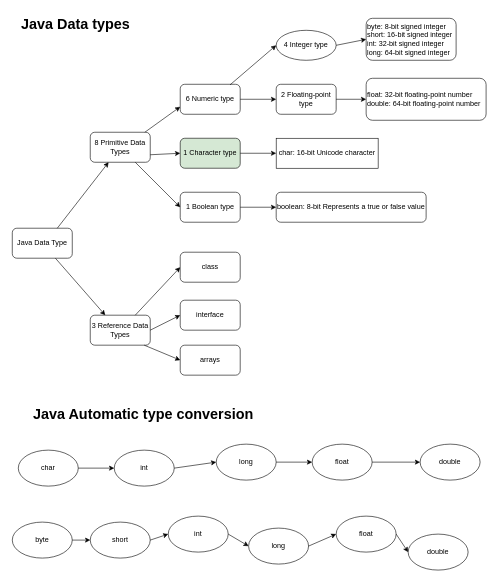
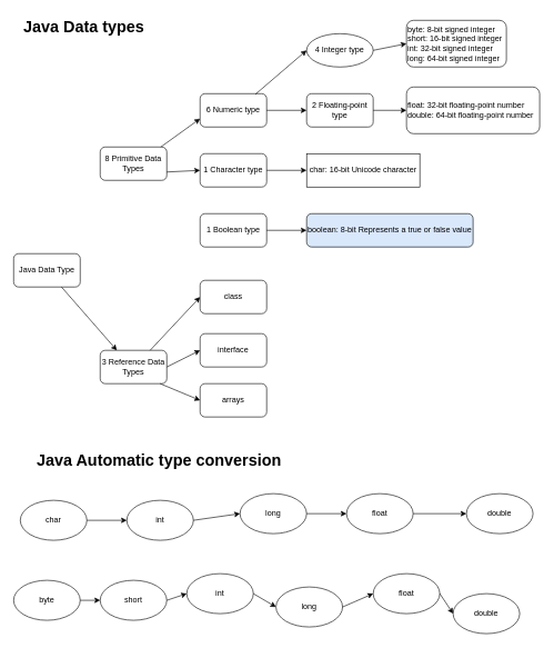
  <mxCell id="0" />
  <mxCell id="1" parent="0" />
  <mxCell id="2" value="8 Primitive Data Types" style="rounded=1;whiteSpace=wrap;html=1;" parent="1" vertex="1"><mxGeometry x="150" y="220" width="100" height="50" as="geometry" /></mxCell>
  <mxCell id="3" value="3 Reference Data Types" style="rounded=1;whiteSpace=wrap;html=1;" parent="1" vertex="1"><mxGeometry x="150" y="525" width="100" height="50" as="geometry" /></mxCell>
  <mxCell id="4" value="6 Numeric type" style="rounded=1;whiteSpace=wrap;html=1;" parent="1" vertex="1"><mxGeometry x="300" y="140" width="100" height="50" as="geometry" /></mxCell>
- <mxCell id="5" value="1 Character type" style="rounded=1;whiteSpace=wrap;html=1;fillColor=#d5e8d4;" parent="1" vertex="1"><mxGeometry x="300" y="230" width="100" height="50" as="geometry" /></mxCell>
+ <mxCell id="5" value="1 Character type" style="rounded=1;whiteSpace=wrap;html=1;" parent="1" vertex="1"><mxGeometry x="300" y="230" width="100" height="50" as="geometry" /></mxCell>
  <mxCell id="6" value="1 Boolean type" style="rounded=1;whiteSpace=wrap;html=1;" parent="1" vertex="1"><mxGeometry x="300" y="320" width="100" height="50" as="geometry" /></mxCell>
  <mxCell id="7" value="4 Integer type" style="ellipse;whiteSpace=wrap;html=1;" parent="1" vertex="1"><mxGeometry x="460" y="50" width="100" height="50" as="geometry" /></mxCell>
  <mxCell id="8" value="2 Floating-point type" style="rounded=1;whiteSpace=wrap;html=1;" parent="1" vertex="1"><mxGeometry x="460" y="140" width="100" height="50" as="geometry" /></mxCell>
  <mxCell id="9" value="&lt;div&gt;byte: 8-bit signed integer&lt;/div&gt;&lt;div&gt;short: 16-bit signed integer&lt;/div&gt;&lt;div&gt;int: 32-bit signed integer&lt;/div&gt;&lt;div&gt;long: 64-bit signed integer&lt;/div&gt;" style="rounded=1;whiteSpace=wrap;html=1;align=left;" parent="1" vertex="1"><mxGeometry x="610" y="30" width="150" height="70" as="geometry" /></mxCell>
  <mxCell id="10" value="&lt;div&gt;float: 32-bit floating-point number&lt;/div&gt;&lt;div&gt;double: 64-bit floating-point number&lt;/div&gt;" style="rounded=1;whiteSpace=wrap;html=1;align=left;" parent="1" vertex="1"><mxGeometry x="610" y="130" width="200" height="70" as="geometry" /></mxCell>
  <mxCell id="11" value="Java Data Type" style="rounded=1;whiteSpace=wrap;html=1;" parent="1" vertex="1"><mxGeometry x="20" y="380" width="100" height="50" as="geometry" /></mxCell>
- <mxCell id="12" value="" style="endArrow=classic;html=1;rounded=0;exitX=0.75;exitY=0;exitDx=0;exitDy=0;" parent="1" source="11" target="2" edge="1"><mxGeometry width="50" height="50" relative="1" as="geometry"><mxPoint x="390" y="540" as="sourcePoint" /><mxPoint x="440" y="490" as="targetPoint" /></mxGeometry></mxCell>
  <mxCell id="13" value="" style="endArrow=classic;html=1;rounded=0;entryX=0.25;entryY=0;entryDx=0;entryDy=0;" parent="1" source="11" target="3" edge="1"><mxGeometry width="50" height="50" relative="1" as="geometry"><mxPoint x="390" y="540" as="sourcePoint" /><mxPoint x="440" y="490" as="targetPoint" /></mxGeometry></mxCell>
  <mxCell id="14" value="" style="endArrow=classic;html=1;rounded=0;entryX=0;entryY=0.75;entryDx=0;entryDy=0;exitX=0.91;exitY=0;exitDx=0;exitDy=0;exitPerimeter=0;" parent="1" source="2" target="4" edge="1"><mxGeometry width="50" height="50" relative="1" as="geometry"><mxPoint x="550" y="470" as="sourcePoint" /><mxPoint x="600" y="420" as="targetPoint" /></mxGeometry></mxCell>
  <mxCell id="15" value="" style="endArrow=classic;html=1;rounded=0;entryX=0;entryY=0.5;entryDx=0;entryDy=0;exitX=1;exitY=0.75;exitDx=0;exitDy=0;" parent="1" source="2" target="5" edge="1"><mxGeometry width="50" height="50" relative="1" as="geometry"><mxPoint x="560" y="480" as="sourcePoint" /><mxPoint x="610" y="430" as="targetPoint" /></mxGeometry></mxCell>
- <mxCell id="16" value="" style="endArrow=classic;html=1;rounded=0;entryX=0;entryY=0.5;entryDx=0;entryDy=0;exitX=0.75;exitY=1;exitDx=0;exitDy=0;" parent="1" source="2" target="6" edge="1"><mxGeometry width="50" height="50" relative="1" as="geometry"><mxPoint x="570" y="490" as="sourcePoint" /><mxPoint x="620" y="440" as="targetPoint" /></mxGeometry></mxCell>
  <mxCell id="17" value="" style="endArrow=classic;html=1;rounded=0;entryX=0;entryY=0.5;entryDx=0;entryDy=0;exitX=0.83;exitY=0.02;exitDx=0;exitDy=0;exitPerimeter=0;" parent="1" source="4" target="7" edge="1"><mxGeometry width="50" height="50" relative="1" as="geometry"><mxPoint x="580" y="500" as="sourcePoint" /><mxPoint x="630" y="450" as="targetPoint" /></mxGeometry></mxCell>
  <mxCell id="18" value="" style="endArrow=classic;html=1;rounded=0;entryX=0;entryY=0.5;entryDx=0;entryDy=0;exitX=1;exitY=0.5;exitDx=0;exitDy=0;" parent="1" source="4" target="8" edge="1"><mxGeometry width="50" height="50" relative="1" as="geometry"><mxPoint x="590" y="510" as="sourcePoint" /><mxPoint x="640" y="460" as="targetPoint" /></mxGeometry></mxCell>
  <mxCell id="19" value="" style="endArrow=classic;html=1;rounded=0;entryX=0;entryY=0.5;entryDx=0;entryDy=0;exitX=1;exitY=0.5;exitDx=0;exitDy=0;" parent="1" source="7" target="9" edge="1"><mxGeometry width="50" height="50" relative="1" as="geometry"><mxPoint x="600" y="520" as="sourcePoint" /><mxPoint x="650" y="470" as="targetPoint" /></mxGeometry></mxCell>
  <mxCell id="20" value="" style="endArrow=classic;html=1;rounded=0;entryX=0;entryY=0.5;entryDx=0;entryDy=0;exitX=1;exitY=0.5;exitDx=0;exitDy=0;" parent="1" source="8" target="10" edge="1"><mxGeometry width="50" height="50" relative="1" as="geometry"><mxPoint x="610" y="530" as="sourcePoint" /><mxPoint x="660" y="480" as="targetPoint" /></mxGeometry></mxCell>
  <mxCell id="21" value="" style="endArrow=classic;html=1;rounded=0;exitX=1;exitY=0.5;exitDx=0;exitDy=0;" parent="1" source="5" target="22" edge="1"><mxGeometry width="50" height="50" relative="1" as="geometry"><mxPoint x="620" y="540" as="sourcePoint" /><mxPoint x="670" y="490" as="targetPoint" /></mxGeometry></mxCell>
  <mxCell id="22" value="char: 16-bit Unicode character" style="whiteSpace=wrap;html=1;align=center;rounded=0;" parent="1" vertex="1"><mxGeometry x="460" y="230" width="170" height="50" as="geometry" /></mxCell>
- <mxCell id="23" value="boolean: 8-bit Represents a true or false value" style="rounded=1;whiteSpace=wrap;html=1;" parent="1" vertex="1"><mxGeometry x="460" y="320" width="250" height="50" as="geometry" /></mxCell>
+ <mxCell id="23" value="boolean: 8-bit Represents a true or false value" style="rounded=1;whiteSpace=wrap;html=1;fillColor=#dae8fc;" parent="1" vertex="1"><mxGeometry x="460" y="320" width="250" height="50" as="geometry" /></mxCell>
  <mxCell id="24" value="" style="endArrow=classic;html=1;rounded=0;exitX=1;exitY=0.5;exitDx=0;exitDy=0;" parent="1" source="6" target="23" edge="1"><mxGeometry width="50" height="50" relative="1" as="geometry"><mxPoint x="630" y="550" as="sourcePoint" /><mxPoint x="680" y="500" as="targetPoint" /></mxGeometry></mxCell>
  <mxCell id="25" value="" style="endArrow=classic;html=1;rounded=0;entryX=0;entryY=0.5;entryDx=0;entryDy=0;exitX=0.75;exitY=0;exitDx=0;exitDy=0;" parent="1" source="3" target="28" edge="1"><mxGeometry width="50" height="50" relative="1" as="geometry"><mxPoint x="640" y="560" as="sourcePoint" /><mxPoint x="690" y="510" as="targetPoint" /></mxGeometry></mxCell>
  <mxCell id="26" value="" style="endArrow=classic;html=1;rounded=0;entryX=0;entryY=0.5;entryDx=0;entryDy=0;exitX=1;exitY=0.5;exitDx=0;exitDy=0;" parent="1" source="3" target="30" edge="1"><mxGeometry width="50" height="50" relative="1" as="geometry"><mxPoint x="650" y="570" as="sourcePoint" /><mxPoint x="700" y="520" as="targetPoint" /></mxGeometry></mxCell>
  <mxCell id="27" value="" style="endArrow=classic;html=1;rounded=0;entryX=0;entryY=0.5;entryDx=0;entryDy=0;exitX=0.9;exitY=1;exitDx=0;exitDy=0;exitPerimeter=0;" parent="1" source="3" target="29" edge="1"><mxGeometry width="50" height="50" relative="1" as="geometry"><mxPoint x="660" y="580" as="sourcePoint" /><mxPoint x="710" y="530" as="targetPoint" /></mxGeometry></mxCell>
  <mxCell id="28" value="class" style="rounded=1;whiteSpace=wrap;html=1;" parent="1" vertex="1"><mxGeometry x="300" y="420" width="100" height="50" as="geometry" /></mxCell>
  <mxCell id="29" value="arrays" style="rounded=1;whiteSpace=wrap;html=1;" parent="1" vertex="1"><mxGeometry x="300" y="575" width="100" height="50" as="geometry" /></mxCell>
  <mxCell id="30" value="interface" style="rounded=1;whiteSpace=wrap;html=1;" parent="1" vertex="1"><mxGeometry x="300" y="500" width="100" height="50" as="geometry" /></mxCell>
  <mxCell id="31" value="char" style="ellipse;whiteSpace=wrap;html=1;" vertex="1" parent="1"><mxGeometry x="30" y="750" width="100" height="60" as="geometry" /></mxCell>
  <mxCell id="32" value="" style="endArrow=classic;html=1;rounded=0;exitX=1;exitY=0.5;exitDx=0;exitDy=0;entryX=0;entryY=0.5;entryDx=0;entryDy=0;" edge="1" parent="1" source="31" target="33"><mxGeometry width="50" height="50" relative="1" as="geometry"><mxPoint x="390" y="810" as="sourcePoint" /><mxPoint x="440" y="760" as="targetPoint" /></mxGeometry></mxCell>
  <mxCell id="33" value="int" style="ellipse;whiteSpace=wrap;html=1;" vertex="1" parent="1"><mxGeometry x="190" y="750" width="100" height="60" as="geometry" /></mxCell>
  <mxCell id="34" value="" style="endArrow=classic;html=1;rounded=0;exitX=1;exitY=0.5;exitDx=0;exitDy=0;entryX=0;entryY=0.5;entryDx=0;entryDy=0;" edge="1" parent="1" source="33" target="35"><mxGeometry width="50" height="50" relative="1" as="geometry"><mxPoint x="390" y="810" as="sourcePoint" /><mxPoint x="350" y="780" as="targetPoint" /></mxGeometry></mxCell>
  <mxCell id="35" value="long" style="ellipse;whiteSpace=wrap;html=1;" vertex="1" parent="1"><mxGeometry x="360" y="740" width="100" height="60" as="geometry" /></mxCell>
  <mxCell id="36" value="" style="endArrow=classic;html=1;rounded=0;exitX=1;exitY=0.5;exitDx=0;exitDy=0;entryX=0;entryY=0.5;entryDx=0;entryDy=0;" edge="1" parent="1" source="35" target="37"><mxGeometry width="50" height="50" relative="1" as="geometry"><mxPoint x="720" y="800" as="sourcePoint" /><mxPoint x="770" y="750" as="targetPoint" /></mxGeometry></mxCell>
  <mxCell id="37" value="float" style="ellipse;whiteSpace=wrap;html=1;" vertex="1" parent="1"><mxGeometry x="520" y="740" width="100" height="60" as="geometry" /></mxCell>
  <mxCell id="38" value="" style="endArrow=classic;html=1;rounded=0;exitX=1;exitY=0.5;exitDx=0;exitDy=0;entryX=0;entryY=0.5;entryDx=0;entryDy=0;" edge="1" parent="1" source="37" target="39"><mxGeometry width="50" height="50" relative="1" as="geometry"><mxPoint x="720" y="800" as="sourcePoint" /><mxPoint x="680" y="770" as="targetPoint" /></mxGeometry></mxCell>
  <mxCell id="39" value="double" style="ellipse;whiteSpace=wrap;html=1;" vertex="1" parent="1"><mxGeometry x="700" y="740" width="100" height="60" as="geometry" /></mxCell>
  <mxCell id="40" value="byte" style="ellipse;whiteSpace=wrap;html=1;" vertex="1" parent="1"><mxGeometry x="20" y="870" width="100" height="60" as="geometry" /></mxCell>
  <mxCell id="41" value="" style="endArrow=classic;html=1;rounded=0;exitX=1;exitY=0.5;exitDx=0;exitDy=0;entryX=0;entryY=0.5;entryDx=0;entryDy=0;" edge="1" parent="1" source="40" target="42"><mxGeometry width="50" height="50" relative="1" as="geometry"><mxPoint x="380" y="930" as="sourcePoint" /><mxPoint x="430" y="880" as="targetPoint" /></mxGeometry></mxCell>
  <mxCell id="42" value="short" style="ellipse;whiteSpace=wrap;html=1;" vertex="1" parent="1"><mxGeometry x="150" y="870" width="100" height="60" as="geometry" /></mxCell>
  <mxCell id="43" value="" style="endArrow=classic;html=1;rounded=0;exitX=1;exitY=0.5;exitDx=0;exitDy=0;entryX=0;entryY=0.5;entryDx=0;entryDy=0;" edge="1" parent="1" source="42" target="44"><mxGeometry width="50" height="50" relative="1" as="geometry"><mxPoint x="380" y="930" as="sourcePoint" /><mxPoint x="340" y="900" as="targetPoint" /></mxGeometry></mxCell>
  <mxCell id="44" value="int" style="ellipse;whiteSpace=wrap;html=1;" vertex="1" parent="1"><mxGeometry x="280" y="860" width="100" height="60" as="geometry" /></mxCell>
  <mxCell id="45" value="" style="endArrow=classic;html=1;rounded=0;exitX=1;exitY=0.5;exitDx=0;exitDy=0;entryX=0;entryY=0.5;entryDx=0;entryDy=0;" edge="1" parent="1" source="44" target="46"><mxGeometry width="50" height="50" relative="1" as="geometry"><mxPoint x="710" y="920" as="sourcePoint" /><mxPoint x="760" y="870" as="targetPoint" /></mxGeometry></mxCell>
  <mxCell id="46" value="long" style="ellipse;whiteSpace=wrap;html=1;" vertex="1" parent="1"><mxGeometry x="414" y="880" width="100" height="60" as="geometry" /></mxCell>
  <mxCell id="47" value="" style="endArrow=classic;html=1;rounded=0;exitX=1;exitY=0.5;exitDx=0;exitDy=0;entryX=0;entryY=0.5;entryDx=0;entryDy=0;" edge="1" parent="1" source="46" target="48"><mxGeometry width="50" height="50" relative="1" as="geometry"><mxPoint x="710" y="920" as="sourcePoint" /><mxPoint x="670" y="890" as="targetPoint" /></mxGeometry></mxCell>
  <mxCell id="48" value="float" style="ellipse;whiteSpace=wrap;html=1;" vertex="1" parent="1"><mxGeometry x="560" y="860" width="100" height="60" as="geometry" /></mxCell>
  <mxCell id="49" value="double" style="ellipse;whiteSpace=wrap;html=1;" vertex="1" parent="1"><mxGeometry x="680" y="890" width="100" height="60" as="geometry" /></mxCell>
  <mxCell id="50" value="" style="endArrow=classic;html=1;rounded=0;exitX=1;exitY=0.5;exitDx=0;exitDy=0;entryX=0;entryY=0.5;entryDx=0;entryDy=0;" edge="1" parent="1" source="48" target="49"><mxGeometry width="50" height="50" relative="1" as="geometry"><mxPoint x="524" y="920" as="sourcePoint" /><mxPoint x="550" y="890" as="targetPoint" /></mxGeometry></mxCell>
  <mxCell id="51" value="&lt;h1&gt;Java Data types&lt;/h1&gt;" style="text;html=1;strokeColor=none;fillColor=none;spacing=5;spacingTop=-20;whiteSpace=wrap;overflow=hidden;rounded=0;" vertex="1" parent="1"><mxGeometry x="30" y="20" width="190" height="120" as="geometry" /></mxCell>
  <mxCell id="52" value="&lt;h1&gt;Java Automatic type conversion&lt;/h1&gt;" style="text;html=1;strokeColor=none;fillColor=none;spacing=5;spacingTop=-20;whiteSpace=wrap;overflow=hidden;rounded=0;" vertex="1" parent="1"><mxGeometry x="50" y="670" width="500" height="60" as="geometry" /></mxCell>
